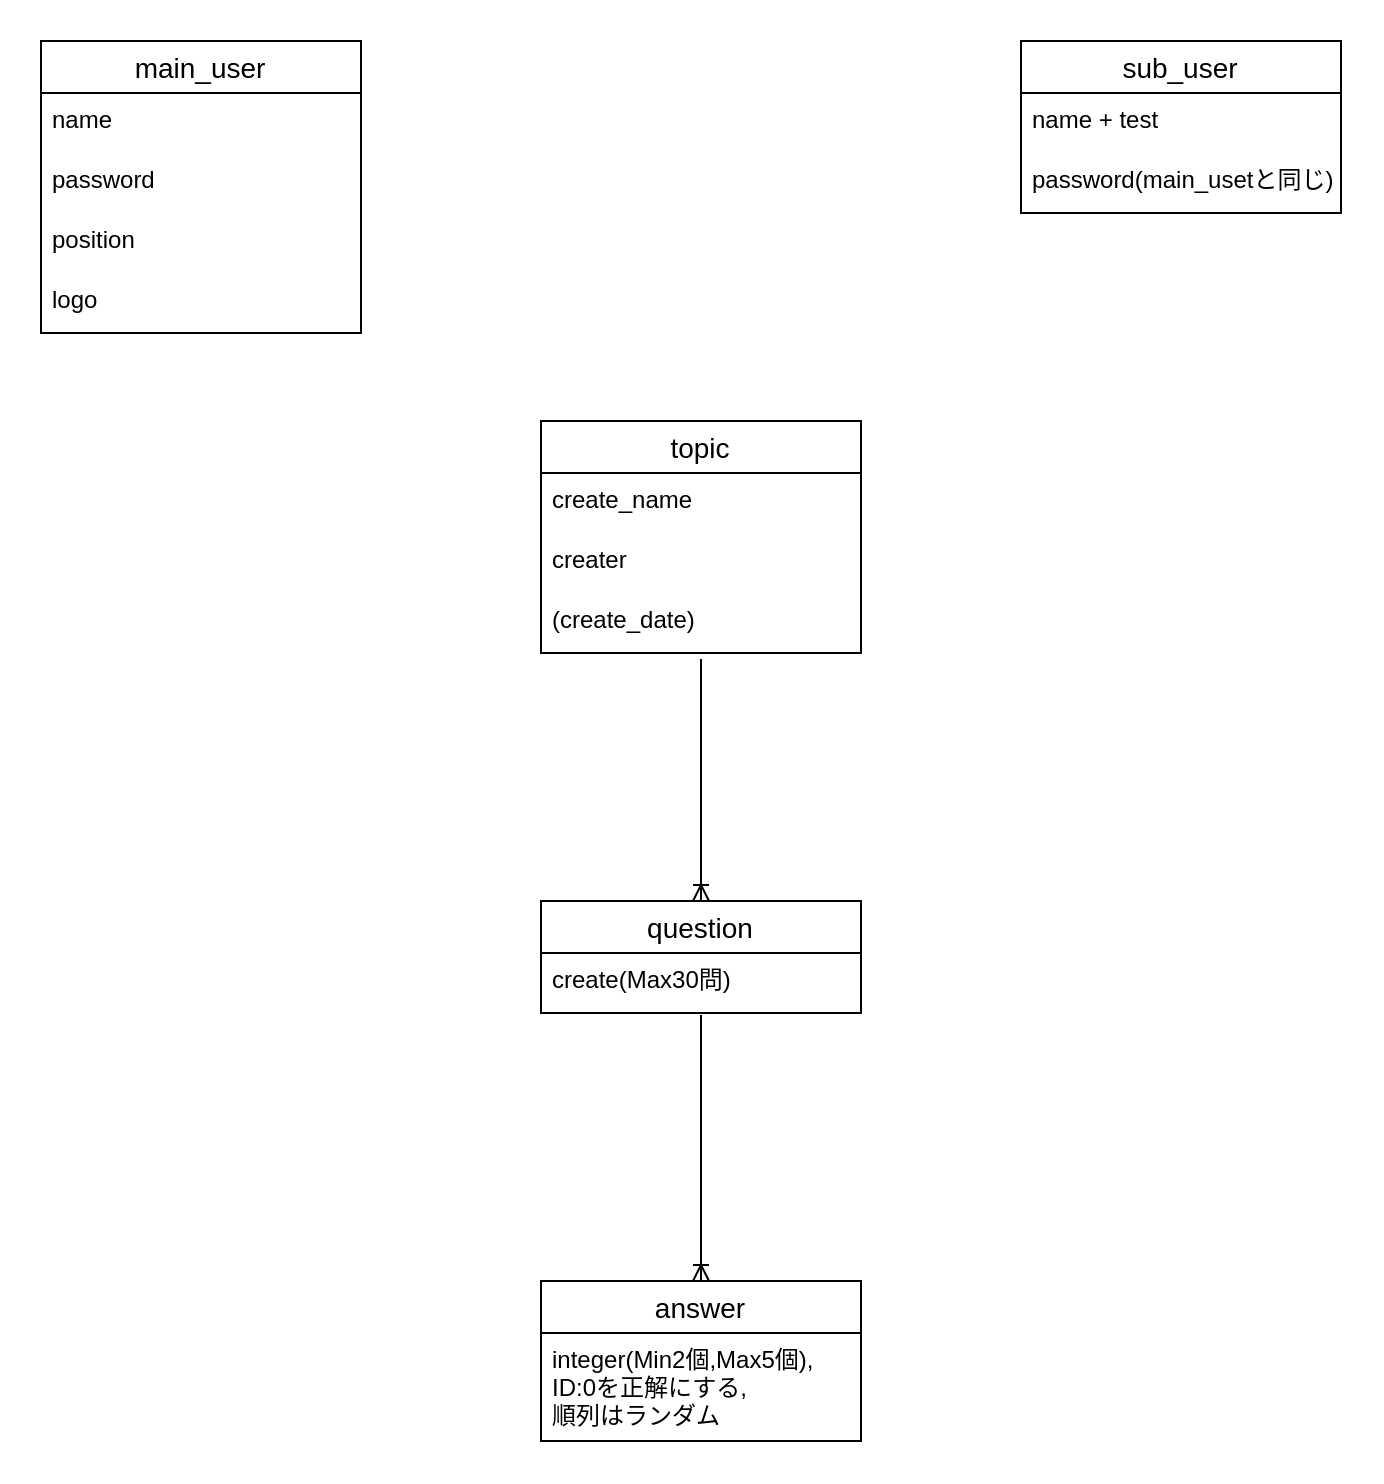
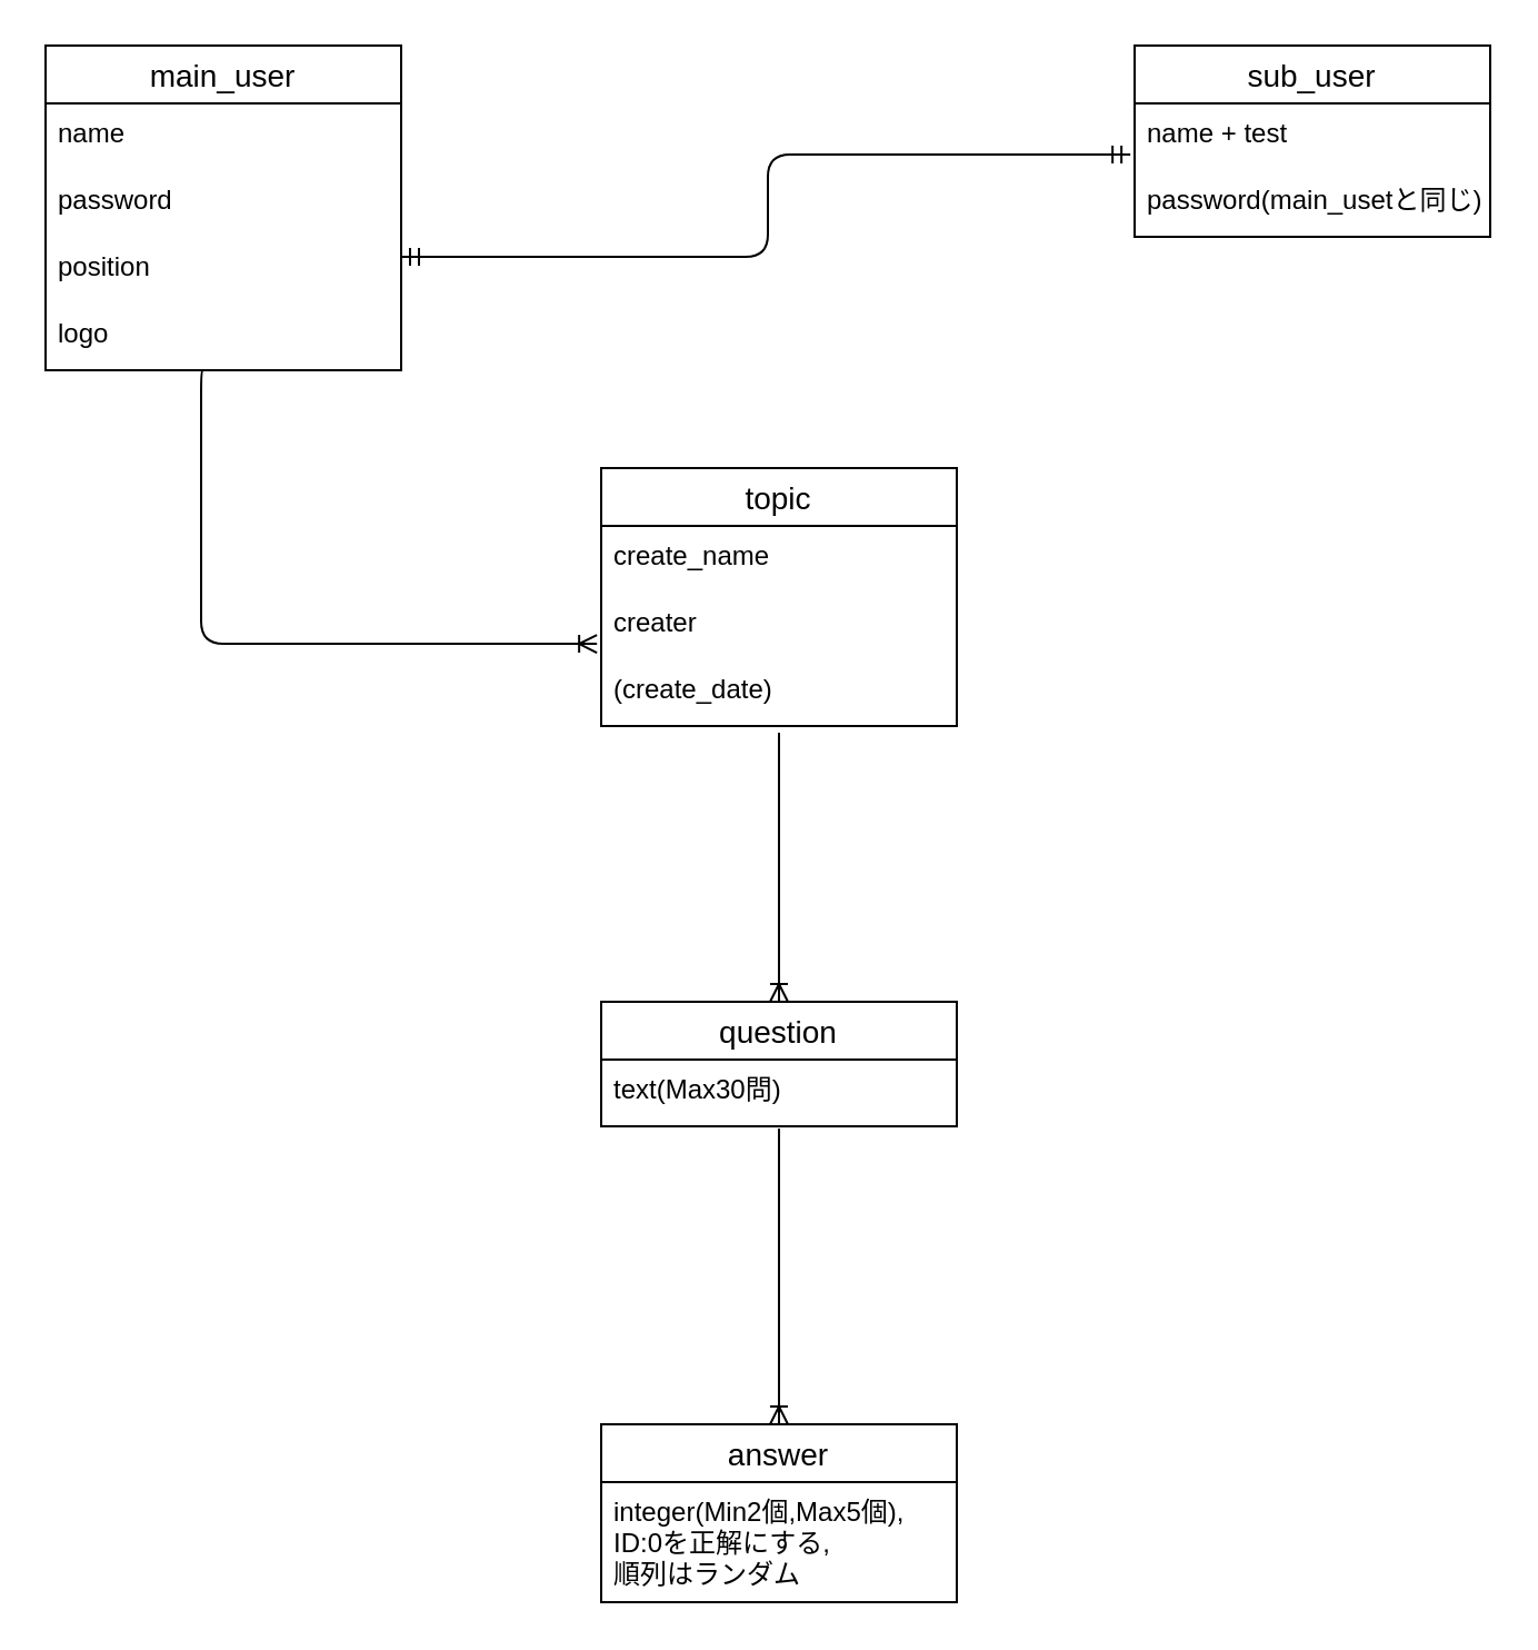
  <mxCell id="0" />
  <mxCell id="1" parent="0" />
  <mxCell id="2" value="main_user" style="swimlane;fontStyle=0;childLayout=stackLayout;horizontal=1;startSize=26;horizontalStack=0;resizeParent=1;resizeParentMax=0;resizeLast=0;collapsible=1;marginBottom=0;align=center;fontSize=14;" vertex="1" parent="1"><mxGeometry x="20" y="20" width="160" height="146" as="geometry" /></mxCell>
  <mxCell id="3" value="name" style="text;strokeColor=none;fillColor=none;spacingLeft=4;spacingRight=4;overflow=hidden;rotatable=0;points=[[0,0.5],[1,0.5]];portConstraint=eastwest;fontSize=12;" vertex="1" parent="2"><mxGeometry y="26" width="160" height="30" as="geometry" /></mxCell>
  <mxCell id="4" value="password" style="text;strokeColor=none;fillColor=none;spacingLeft=4;spacingRight=4;overflow=hidden;rotatable=0;points=[[0,0.5],[1,0.5]];portConstraint=eastwest;fontSize=12;" vertex="1" parent="2"><mxGeometry y="56" width="160" height="30" as="geometry" /></mxCell>
  <mxCell id="5" value="position" style="text;strokeColor=none;fillColor=none;spacingLeft=4;spacingRight=4;overflow=hidden;rotatable=0;points=[[0,0.5],[1,0.5]];portConstraint=eastwest;fontSize=12;" vertex="1" parent="2"><mxGeometry y="86" width="160" height="30" as="geometry" /></mxCell>
  <mxCell id="6" value="logo" style="text;strokeColor=none;fillColor=none;spacingLeft=4;spacingRight=4;overflow=hidden;rotatable=0;points=[[0,0.5],[1,0.5]];portConstraint=eastwest;fontSize=12;" vertex="1" parent="2"><mxGeometry y="116" width="160" height="30" as="geometry" /></mxCell>
  <mxCell id="7" value="sub_user" style="swimlane;fontStyle=0;childLayout=stackLayout;horizontal=1;startSize=26;horizontalStack=0;resizeParent=1;resizeParentMax=0;resizeLast=0;collapsible=1;marginBottom=0;align=center;fontSize=14;" vertex="1" parent="1"><mxGeometry x="510" y="20" width="160" height="86" as="geometry" /></mxCell>
  <mxCell id="8" value="name + test" style="text;strokeColor=none;fillColor=none;spacingLeft=4;spacingRight=4;overflow=hidden;rotatable=0;points=[[0,0.5],[1,0.5]];portConstraint=eastwest;fontSize=12;" vertex="1" parent="7"><mxGeometry y="26" width="160" height="30" as="geometry" /></mxCell>
  <mxCell id="9" value="password(main_usetと同じ)" style="text;strokeColor=none;fillColor=none;spacingLeft=4;spacingRight=4;overflow=hidden;rotatable=0;points=[[0,0.5],[1,0.5]];portConstraint=eastwest;fontSize=12;" vertex="1" parent="7"><mxGeometry y="56" width="160" height="30" as="geometry" /></mxCell>
+ <mxCell id="10" value="" style="edgeStyle=orthogonalEdgeStyle;fontSize=12;html=1;endArrow=ERmandOne;startArrow=ERmandOne;exitX=1;exitY=0.3;exitDx=0;exitDy=0;exitPerimeter=0;entryX=-0.012;entryY=0.767;entryDx=0;entryDy=0;entryPerimeter=0;" edge="1" parent="1" source="5" target="8"><mxGeometry width="100" height="100" relative="1" as="geometry"><mxPoint x="380" y="290" as="sourcePoint" /><mxPoint x="480" y="190" as="targetPoint" /></mxGeometry></mxCell>
  <mxCell id="11" value="topic" style="swimlane;fontStyle=0;childLayout=stackLayout;horizontal=1;startSize=26;horizontalStack=0;resizeParent=1;resizeParentMax=0;resizeLast=0;collapsible=1;marginBottom=0;align=center;fontSize=14;" vertex="1" parent="1"><mxGeometry x="270" y="210" width="160" height="116" as="geometry" /></mxCell>
  <mxCell id="12" value="create_name" style="text;strokeColor=none;fillColor=none;spacingLeft=4;spacingRight=4;overflow=hidden;rotatable=0;points=[[0,0.5],[1,0.5]];portConstraint=eastwest;fontSize=12;" vertex="1" parent="11"><mxGeometry y="26" width="160" height="30" as="geometry" /></mxCell>
  <mxCell id="13" value="creater" style="text;strokeColor=none;fillColor=none;spacingLeft=4;spacingRight=4;overflow=hidden;rotatable=0;points=[[0,0.5],[1,0.5]];portConstraint=eastwest;fontSize=12;" vertex="1" parent="11"><mxGeometry y="56" width="160" height="30" as="geometry" /></mxCell>
  <mxCell id="14" value="(create_date)" style="text;strokeColor=none;fillColor=none;spacingLeft=4;spacingRight=4;overflow=hidden;rotatable=0;points=[[0,0.5],[1,0.5]];portConstraint=eastwest;fontSize=12;" vertex="1" parent="11"><mxGeometry y="86" width="160" height="30" as="geometry" /></mxCell>
  <mxCell id="15" value="question" style="swimlane;fontStyle=0;childLayout=stackLayout;horizontal=1;startSize=26;horizontalStack=0;resizeParent=1;resizeParentMax=0;resizeLast=0;collapsible=1;marginBottom=0;align=center;fontSize=14;" vertex="1" parent="1"><mxGeometry x="270" y="450" width="160" height="56" as="geometry" /></mxCell>
- <mxCell id="16" value="create(Max30問)" style="text;strokeColor=none;fillColor=none;spacingLeft=4;spacingRight=4;overflow=hidden;rotatable=0;points=[[0,0.5],[1,0.5]];portConstraint=eastwest;fontSize=12;" vertex="1" parent="15"><mxGeometry y="26" width="160" height="30" as="geometry" /></mxCell>
+ <mxCell id="16" value="text(Max30問)" style="text;strokeColor=none;fillColor=none;spacingLeft=4;spacingRight=4;overflow=hidden;rotatable=0;points=[[0,0.5],[1,0.5]];portConstraint=eastwest;fontSize=12;" vertex="1" parent="15"><mxGeometry y="26" width="160" height="30" as="geometry" /></mxCell>
  <mxCell id="17" value="answer" style="swimlane;fontStyle=0;childLayout=stackLayout;horizontal=1;startSize=26;horizontalStack=0;resizeParent=1;resizeParentMax=0;resizeLast=0;collapsible=1;marginBottom=0;align=center;fontSize=14;" vertex="1" parent="1"><mxGeometry x="270" y="640" width="160" height="80" as="geometry" /></mxCell>
  <mxCell id="18" value="integer(Min2個,Max5個),&#10;ID:0を正解にする,&#10;順列はランダム" style="text;strokeColor=none;fillColor=none;spacingLeft=4;spacingRight=4;overflow=hidden;rotatable=0;points=[[0,0.5],[1,0.5]];portConstraint=eastwest;fontSize=12;" vertex="1" parent="17"><mxGeometry y="26" width="160" height="54" as="geometry" /></mxCell>
+ <mxCell id="19" value="" style="edgeStyle=orthogonalEdgeStyle;fontSize=12;html=1;endArrow=ERoneToMany;exitX=0.444;exitY=1;exitDx=0;exitDy=0;exitPerimeter=0;entryX=-0.012;entryY=0.767;entryDx=0;entryDy=0;entryPerimeter=0;" edge="1" parent="1" source="6" target="13"><mxGeometry width="100" height="100" relative="1" as="geometry"><mxPoint x="90" y="220" as="sourcePoint" /><mxPoint x="250" y="280" as="targetPoint" /><Array as="points"><mxPoint x="90" y="166" /><mxPoint x="90" y="289" /></Array></mxGeometry></mxCell>
  <mxCell id="20" value="" style="fontSize=12;html=1;endArrow=ERoneToMany;exitX=0.5;exitY=1.033;exitDx=0;exitDy=0;exitPerimeter=0;entryX=0.5;entryY=0;entryDx=0;entryDy=0;" edge="1" parent="1" source="16" target="17"><mxGeometry width="100" height="100" relative="1" as="geometry"><mxPoint x="350" y="630" as="sourcePoint" /><mxPoint x="450" y="530" as="targetPoint" /></mxGeometry></mxCell>
  <mxCell id="21" value="" style="fontSize=12;html=1;endArrow=ERoneToMany;exitX=0.5;exitY=1.1;exitDx=0;exitDy=0;exitPerimeter=0;entryX=0.5;entryY=0;entryDx=0;entryDy=0;" edge="1" parent="1" source="14" target="15"><mxGeometry width="100" height="100" relative="1" as="geometry"><mxPoint x="370" y="400" as="sourcePoint" /><mxPoint x="350" y="440" as="targetPoint" /></mxGeometry></mxCell>
